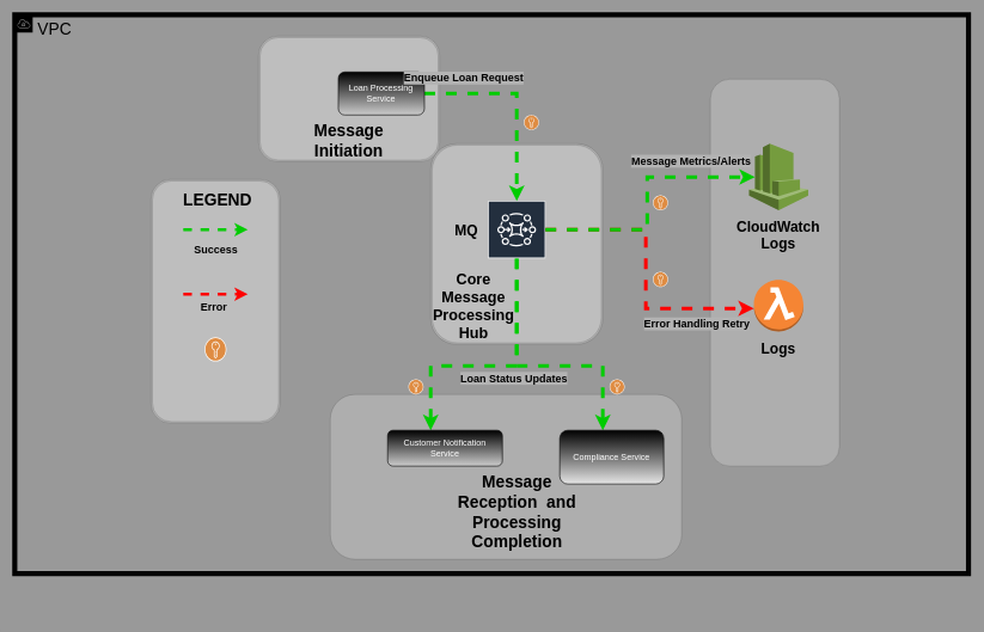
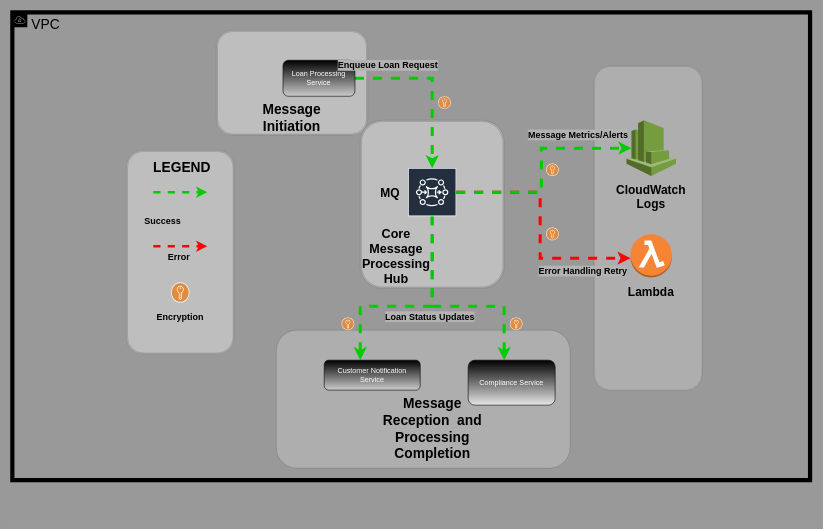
  <mxCell id="0" />
  <mxCell id="1" parent="0" />
  <mxCell id="2" value="a" style="shape=ext;double=1;rounded=1;whiteSpace=wrap;html=1;textOpacity=0;opacity=20;" parent="1" vertex="1"><mxGeometry x="360" y="50" width="252.5" height="175" as="geometry" /></mxCell>
  <mxCell id="3" value="" style="shape=ext;double=1;rounded=1;whiteSpace=wrap;html=1;opacity=20;" parent="1" vertex="1"><mxGeometry x="600" y="200" width="240" height="280" as="geometry" /></mxCell>
  <mxCell id="4" value="" style="rounded=1;whiteSpace=wrap;html=1;opacity=20;" parent="1" vertex="1"><mxGeometry x="460" y="550" width="490" height="230" as="geometry" /></mxCell>
  <mxCell id="5" value="" style="rounded=1;whiteSpace=wrap;html=1;opacity=20;" parent="1" vertex="1"><mxGeometry x="990" y="110" width="180" height="540" as="geometry" /></mxCell>
  <mxCell id="6" style="edgeStyle=orthogonalEdgeStyle;rounded=0;orthogonalLoop=1;jettySize=auto;html=1;strokeColor=#00CC00;strokeWidth=5;dashed=1;" edge="1" parent="1" source="8" target="11"><mxGeometry relative="1" as="geometry"><Array as="points"><mxPoint x="720" y="510" /><mxPoint x="600" y="510" /></Array></mxGeometry></mxCell>
  <mxCell id="7" style="edgeStyle=orthogonalEdgeStyle;rounded=0;orthogonalLoop=1;jettySize=auto;html=1;strokeColor=#00CC00;dashed=1;strokeWidth=5;" edge="1" parent="1" source="8" target="10"><mxGeometry relative="1" as="geometry"><Array as="points"><mxPoint x="720" y="510" /><mxPoint x="840" y="510" /></Array></mxGeometry></mxCell>
  <mxCell id="8" value="" style="sketch=0;outlineConnect=0;fontColor=#232F3E;gradientColor=none;strokeColor=#ffffff;fillColor=#232F3E;dashed=0;verticalLabelPosition=middle;verticalAlign=bottom;align=center;html=1;whiteSpace=wrap;fontSize=10;fontStyle=1;spacing=3;shape=mxgraph.aws4.productIcon;prIcon=mxgraph.aws4.mq;" parent="1" vertex="1"><mxGeometry x="680" y="280" width="80" height="80" as="geometry" /></mxCell>
  <mxCell id="9" value="" style="outlineConnect=0;dashed=0;verticalLabelPosition=bottom;verticalAlign=top;align=center;html=1;shape=mxgraph.aws3.cloudwatch;fillColor=#759C3E;gradientColor=none;" parent="1" vertex="1"><mxGeometry x="1044" y="200" width="82.5" height="93" as="geometry" /></mxCell>
  <mxCell id="10" value="&lt;font color=&quot;#ffffff&quot;&gt;Compliance Service&lt;/font&gt;" style="rounded=1;whiteSpace=wrap;html=1;fillColor=#E6E6E6;gradientColor=#000000;strokeColor=#000000;gradientDirection=north;" parent="1" vertex="1"><mxGeometry x="780" y="600" width="145" height="75" as="geometry" /></mxCell>
  <mxCell id="11" value="&lt;font color=&quot;#ffffff&quot;&gt;Customer Notification Service&lt;/font&gt;" style="rounded=1;whiteSpace=wrap;html=1;fillColor=#CCCCCC;gradientColor=#000000;strokeColor=#000000;gradientDirection=north;" parent="1" vertex="1"><mxGeometry x="540" y="600" width="160" height="50" as="geometry" /></mxCell>
  <mxCell id="12" style="edgeStyle=orthogonalEdgeStyle;rounded=0;orthogonalLoop=1;jettySize=auto;html=1;exitX=1;exitY=0.5;exitDx=0;exitDy=0;dashed=1;strokeWidth=5;strokeColor=#00CC00;" edge="1" parent="1" source="13" target="8"><mxGeometry relative="1" as="geometry" /></mxCell>
  <mxCell id="13" value="&lt;font color=&quot;#ffffff&quot;&gt;Loan Processing Service&lt;/font&gt;" style="rounded=1;whiteSpace=wrap;html=1;fillColor=#CCCCCC;gradientColor=#000000;strokeColor=#000000;gradientDirection=north;" parent="1" vertex="1"><mxGeometry x="471.25" y="100" width="120" height="60" as="geometry" /></mxCell>
  <mxCell id="14" style="edgeStyle=orthogonalEdgeStyle;rounded=0;orthogonalLoop=1;jettySize=auto;html=1;dashed=1;strokeColor=#FF0000;strokeWidth=5;" parent="1" source="8" target="40" edge="1"><mxGeometry relative="1" as="geometry"><mxPoint x="1030" y="320" as="targetPoint" /><Array as="points"><mxPoint x="900" y="320" /><mxPoint x="900" y="430" /></Array></mxGeometry></mxCell>
  <mxCell id="15" value="&lt;font style=&quot;font-size: 15px;&quot;&gt;Error Handling Retry&lt;/font&gt;" style="edgeLabel;html=1;align=center;verticalAlign=middle;resizable=0;points=[];labelBackgroundColor=#B3B3B3;fontStyle=1" parent="14" vertex="1" connectable="0"><mxGeometry x="-0.353" y="-6" relative="1" as="geometry"><mxPoint x="80" y="124" as="offset" /></mxGeometry></mxCell>
  <mxCell id="16" style="edgeStyle=orthogonalEdgeStyle;rounded=0;orthogonalLoop=1;jettySize=auto;html=1;entryX=0.1;entryY=0.5;entryDx=0;entryDy=0;entryPerimeter=0;strokeWidth=5;dashed=1;strokeColor=#00CC00;" parent="1" source="8" target="9" edge="1"><mxGeometry relative="1" as="geometry" /></mxCell>
  <mxCell id="17" value="&lt;font style=&quot;font-size: 15px;&quot;&gt;Message Metrics/Alerts&lt;/font&gt;" style="edgeLabel;html=1;align=center;verticalAlign=middle;resizable=0;points=[];labelBackgroundColor=#B3B3B3;fontStyle=1" parent="1" vertex="1" connectable="0"><mxGeometry x="960.001" y="340" as="geometry"><mxPoint x="2" y="-117" as="offset" /></mxGeometry></mxCell>
  <mxCell id="18" value="Message Reception&amp;nbsp; and Processing Completion" style="text;strokeColor=none;align=center;fillColor=none;html=1;verticalAlign=middle;whiteSpace=wrap;rounded=0;fontStyle=1;fontSize=23;" parent="1" vertex="1"><mxGeometry x="622.5" y="700" width="195" height="30" as="geometry" /></mxCell>
  <mxCell id="19" value="&lt;font style=&quot;font-size: 21px;&quot;&gt;Core Message Processing Hub&lt;/font&gt;" style="text;strokeColor=none;align=center;fillColor=none;html=1;verticalAlign=middle;whiteSpace=wrap;rounded=0;fontSize=15;fontStyle=1" parent="1" vertex="1"><mxGeometry x="595" y="411" width="130" height="30" as="geometry" /></mxCell>
  <mxCell id="20" value="&lt;font style=&quot;font-size: 23px;&quot;&gt;Message Initiation&lt;/font&gt;" style="text;strokeColor=none;align=center;fillColor=none;html=1;verticalAlign=middle;whiteSpace=wrap;rounded=0;fontSize=15;fontStyle=1" parent="1" vertex="1"><mxGeometry x="416.25" y="181" width="140" height="30" as="geometry" /></mxCell>
  <mxCell id="21" value="&lt;font style=&quot;font-size: 15px;&quot;&gt;Enqueue Loan Request&lt;/font&gt;" style="edgeLabel;html=1;align=center;verticalAlign=middle;resizable=0;points=[];labelBackgroundColor=#B3B3B3;fontStyle=1" parent="1" vertex="1" connectable="0"><mxGeometry x="1000.004" y="441" as="geometry"><mxPoint x="-355" y="-334" as="offset" /></mxGeometry></mxCell>
  <mxCell id="22" value="&lt;font style=&quot;font-size: 15px;&quot;&gt;Loan Status Updates&lt;/font&gt;" style="edgeLabel;html=1;align=center;verticalAlign=middle;resizable=0;points=[];labelBackgroundColor=#B3B3B3;fontStyle=1" parent="1" vertex="1" connectable="0"><mxGeometry x="1070.004" y="860" as="geometry"><mxPoint x="-355" y="-334" as="offset" /></mxGeometry></mxCell>
  <mxCell id="23" value="" style="group" vertex="1" connectable="0" parent="1"><mxGeometry x="210" y="250" width="180" height="340" as="geometry" /></mxCell>
  <mxCell id="24" value="" style="shape=ext;double=1;rounded=1;whiteSpace=wrap;html=1;opacity=20;" vertex="1" parent="23"><mxGeometry width="180" height="340.0" as="geometry" /></mxCell>
  <mxCell id="25" value="" style="endArrow=classic;html=1;rounded=0;entryX=0.833;entryY=0.83;entryDx=0;entryDy=0;entryPerimeter=0;dashed=1;strokeColor=#00CC00;strokeWidth=4;" edge="1" parent="23"><mxGeometry width="50" height="50" relative="1" as="geometry"><mxPoint x="45.03" y="69.997" as="sourcePoint" /><mxPoint x="134.97" y="70.026" as="targetPoint" /></mxGeometry></mxCell>
  <mxCell id="26" value="" style="endArrow=classic;html=1;rounded=0;entryX=0.833;entryY=0.83;entryDx=0;entryDy=0;entryPerimeter=0;strokeColor=#FF0000;dashed=1;strokeWidth=4;" edge="1" parent="23"><mxGeometry width="50" height="50" relative="1" as="geometry"><mxPoint x="45" y="160.0" as="sourcePoint" /><mxPoint x="135" y="160.0" as="targetPoint" /></mxGeometry></mxCell>
- <mxCell id="27" value="&lt;b&gt;&lt;font style=&quot;font-size: 15px;&quot;&gt;Success&amp;nbsp;&lt;/font&gt;&lt;/b&gt;" style="text;strokeColor=none;align=center;fillColor=none;html=1;verticalAlign=middle;whiteSpace=wrap;rounded=0;" vertex="1" parent="23"><mxGeometry x="63" y="90.003" width="60" height="16.721" as="geometry" /></mxCell>
+ <mxCell id="27" value="&lt;b&gt;&lt;font style=&quot;font-size: 15px;&quot;&gt;Success&amp;nbsp;&lt;/font&gt;&lt;/b&gt;" style="text;strokeColor=none;align=center;fillColor=none;html=1;verticalAlign=middle;whiteSpace=wrap;rounded=0;" vertex="1" parent="23"><mxGeometry x="33" y="110.003" width="60" height="16.721" as="geometry" /></mxCell>
  <mxCell id="28" value="&lt;b&gt;&lt;font style=&quot;font-size: 15px;&quot;&gt;Error&amp;nbsp;&lt;/font&gt;&lt;/b&gt;" style="text;strokeColor=none;align=center;fillColor=none;html=1;verticalAlign=middle;whiteSpace=wrap;rounded=0;" vertex="1" parent="23"><mxGeometry x="60" y="170.004" width="60" height="16.721" as="geometry" /></mxCell>
  <mxCell id="29" value="&lt;b style=&quot;&quot;&gt;&lt;font style=&quot;font-size: 23px;&quot;&gt;LEGEND&lt;/font&gt;&lt;/b&gt;" style="text;strokeColor=none;align=center;fillColor=none;html=1;verticalAlign=middle;whiteSpace=wrap;rounded=0;fontSize=18;" vertex="1" parent="23"><mxGeometry x="63" y="19.997" width="60" height="16.721" as="geometry" /></mxCell>
  <mxCell id="30" value="" style="sketch=0;pointerEvents=1;shadow=0;dashed=0;html=1;strokeColor=none;fillColor=#DF8C42;labelPosition=center;verticalLabelPosition=bottom;verticalAlign=top;align=center;outlineConnect=0;shape=mxgraph.veeam2.encrypted;" vertex="1" parent="23"><mxGeometry x="74.75" y="220" width="30.5" height="34" as="geometry" /></mxCell>
+ <mxCell id="31" value="&lt;b&gt;&lt;font style=&quot;font-size: 15px;&quot;&gt;Encryption&lt;/font&gt;&lt;/b&gt;" style="text;strokeColor=none;align=center;fillColor=none;html=1;verticalAlign=middle;whiteSpace=wrap;rounded=0;" vertex="1" parent="23"><mxGeometry x="60" y="269.997" width="60" height="16.721" as="geometry" /></mxCell>
  <mxCell id="32" value="&lt;b&gt;&lt;font style=&quot;font-size: 20px;&quot;&gt;CloudWatch Logs&lt;/font&gt;&lt;/b&gt;" style="text;strokeColor=none;align=center;fillColor=none;html=1;verticalAlign=middle;whiteSpace=wrap;rounded=0;" vertex="1" parent="1"><mxGeometry x="1055.25" y="311.75" width="60" height="30" as="geometry" /></mxCell>
- <mxCell id="33" value="&lt;b&gt;&lt;font style=&quot;font-size: 20px;&quot;&gt;Logs&lt;/font&gt;&lt;/b&gt;" style="text;strokeColor=none;align=center;fillColor=none;html=1;verticalAlign=middle;whiteSpace=wrap;rounded=0;" vertex="1" parent="1"><mxGeometry x="1044" y="470" width="81.75" height="30" as="geometry" /></mxCell>
+ <mxCell id="33" value="&lt;b&gt;&lt;font style=&quot;font-size: 20px;&quot;&gt;Lambda&lt;/font&gt;&lt;/b&gt;" style="text;strokeColor=none;align=center;fillColor=none;html=1;verticalAlign=middle;whiteSpace=wrap;rounded=0;" vertex="1" parent="1"><mxGeometry x="1044" y="470" width="81.75" height="30" as="geometry" /></mxCell>
  <mxCell id="34" value="&lt;b&gt;&lt;font style=&quot;font-size: 20px;&quot;&gt;MQ&lt;/font&gt;&lt;/b&gt;" style="text;strokeColor=none;align=center;fillColor=none;html=1;verticalAlign=middle;whiteSpace=wrap;rounded=0;" vertex="1" parent="1"><mxGeometry x="620" y="305" width="60" height="30" as="geometry" /></mxCell>
  <mxCell id="35" value="" style="sketch=0;pointerEvents=1;shadow=0;dashed=0;html=1;strokeColor=none;fillColor=#DF8C42;labelPosition=center;verticalLabelPosition=bottom;verticalAlign=top;align=center;outlineConnect=0;shape=mxgraph.veeam2.encrypted;" vertex="1" parent="1"><mxGeometry x="569" y="529" width="21" height="21" as="geometry" /></mxCell>
  <mxCell id="36" value="" style="sketch=0;pointerEvents=1;shadow=0;dashed=0;html=1;strokeColor=none;fillColor=#DF8C42;labelPosition=center;verticalLabelPosition=bottom;verticalAlign=top;align=center;outlineConnect=0;shape=mxgraph.veeam2.encrypted;" vertex="1" parent="1"><mxGeometry x="730" y="160" width="21" height="21" as="geometry" /></mxCell>
  <mxCell id="37" value="" style="sketch=0;pointerEvents=1;shadow=0;dashed=0;html=1;strokeColor=none;fillColor=#DF8C42;labelPosition=center;verticalLabelPosition=bottom;verticalAlign=top;align=center;outlineConnect=0;shape=mxgraph.veeam2.encrypted;" vertex="1" parent="1"><mxGeometry x="910" y="272" width="21" height="21" as="geometry" /></mxCell>
  <mxCell id="38" value="" style="sketch=0;pointerEvents=1;shadow=0;dashed=0;html=1;strokeColor=none;fillColor=#DF8C42;labelPosition=center;verticalLabelPosition=bottom;verticalAlign=top;align=center;outlineConnect=0;shape=mxgraph.veeam2.encrypted;" vertex="1" parent="1"><mxGeometry x="910" y="379" width="21" height="21" as="geometry" /></mxCell>
  <mxCell id="39" value="" style="sketch=0;pointerEvents=1;shadow=0;dashed=0;html=1;strokeColor=none;fillColor=#DF8C42;labelPosition=center;verticalLabelPosition=bottom;verticalAlign=top;align=center;outlineConnect=0;shape=mxgraph.veeam2.encrypted;" vertex="1" parent="1"><mxGeometry x="849.5" y="529" width="21" height="21" as="geometry" /></mxCell>
  <mxCell id="40" value="" style="outlineConnect=0;dashed=0;verticalLabelPosition=bottom;verticalAlign=top;align=center;html=1;shape=mxgraph.aws3.lambda_function;fillColor=#F58534;gradientColor=none;" vertex="1" parent="1"><mxGeometry x="1050.75" y="390" width="69" height="72" as="geometry" /></mxCell>
  <mxCell id="41" value="&lt;font color=&quot;#000000&quot; style=&quot;font-size: 23px;&quot;&gt;VPC&lt;/font&gt;" style="sketch=0;outlineConnect=0;gradientColor=none;html=1;whiteSpace=wrap;fontSize=12;fontStyle=0;shape=mxgraph.aws4.group;grIcon=mxgraph.aws4.group_vpc;strokeColor=#000000;fillColor=none;verticalAlign=top;align=left;spacingLeft=30;fontColor=#879196;dashed=0;strokeWidth=7;" vertex="1" parent="1"><mxGeometry x="20" y="20" width="1330" height="780" as="geometry" /></mxCell>
